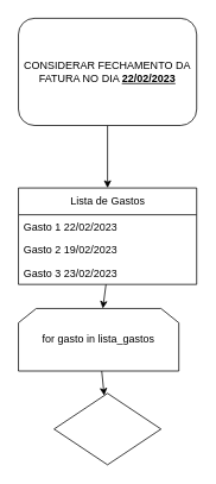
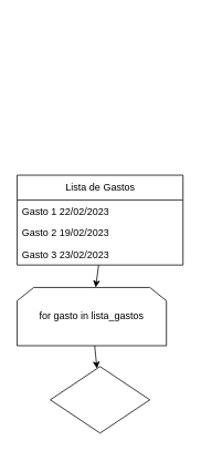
  <mxCell id="0" />
  <mxCell id="1" parent="0" />
  <mxCell id="2" value="Lista de Gastos" style="swimlane;fontStyle=0;childLayout=stackLayout;horizontal=1;startSize=30;fillColor=none;horizontalStack=0;resizeParent=1;resizeParentMax=0;resizeLast=0;collapsible=1;marginBottom=0;html=1;" vertex="1" parent="1"><mxGeometry x="20" y="210" width="200" height="108" as="geometry"><mxRectangle x="310" y="340" width="60" height="30" as="alternateBounds" /></mxGeometry></mxCell>
  <mxCell id="3" value="Gasto 1 22/02/2023&lt;br&gt;" style="text;strokeColor=none;fillColor=none;align=left;verticalAlign=top;spacingLeft=4;spacingRight=4;overflow=hidden;rotatable=0;points=[[0,0.5],[1,0.5]];portConstraint=eastwest;whiteSpace=wrap;html=1;" vertex="1" parent="2"><mxGeometry y="30" width="200" height="26" as="geometry" /></mxCell>
  <mxCell id="4" value="Gasto 2 19/02/2023" style="text;strokeColor=none;fillColor=none;align=left;verticalAlign=top;spacingLeft=4;spacingRight=4;overflow=hidden;rotatable=0;points=[[0,0.5],[1,0.5]];portConstraint=eastwest;whiteSpace=wrap;html=1;" vertex="1" parent="2"><mxGeometry y="56" width="200" height="26" as="geometry" /></mxCell>
  <mxCell id="5" value="Gasto 3 23/02/2023" style="text;strokeColor=none;fillColor=none;align=left;verticalAlign=top;spacingLeft=4;spacingRight=4;overflow=hidden;rotatable=0;points=[[0,0.5],[1,0.5]];portConstraint=eastwest;whiteSpace=wrap;html=1;" vertex="1" parent="2"><mxGeometry y="82" width="200" height="26" as="geometry" /></mxCell>
- <mxCell id="6" value="" style="edgeStyle=none;html=1;entryX=0.5;entryY=0;entryDx=0;entryDy=0;" edge="1" parent="1" source="7" target="2"><mxGeometry relative="1" as="geometry"><mxPoint x="120" y="200" as="targetPoint" /></mxGeometry></mxCell>
- <mxCell id="7" value="CONSIDERAR FECHAMENTO DA FATURA NO DIA &lt;b&gt;&lt;u&gt;22/02/2023&lt;/u&gt;&lt;/b&gt;" style="rounded=1;whiteSpace=wrap;html=1;" vertex="1" parent="1"><mxGeometry x="20" y="20" width="200" height="120" as="geometry" /></mxCell>
  <mxCell id="8" value="" style="edgeStyle=none;html=1;" edge="1" parent="1" source="9" target="11"><mxGeometry relative="1" as="geometry" /></mxCell>
  <mxCell id="9" value="for gasto in lista_gastos" style="shape=loopLimit;whiteSpace=wrap;html=1;" vertex="1" parent="1"><mxGeometry x="20" y="345" width="180" height="70" as="geometry" /></mxCell>
  <mxCell id="10" value="" style="edgeStyle=none;html=1;" edge="1" parent="1" source="5" target="9"><mxGeometry relative="1" as="geometry" /></mxCell>
  <mxCell id="11" value="" style="rhombus;whiteSpace=wrap;html=1;" vertex="1" parent="1"><mxGeometry x="60" y="440" width="120" height="80" as="geometry" /></mxCell>
